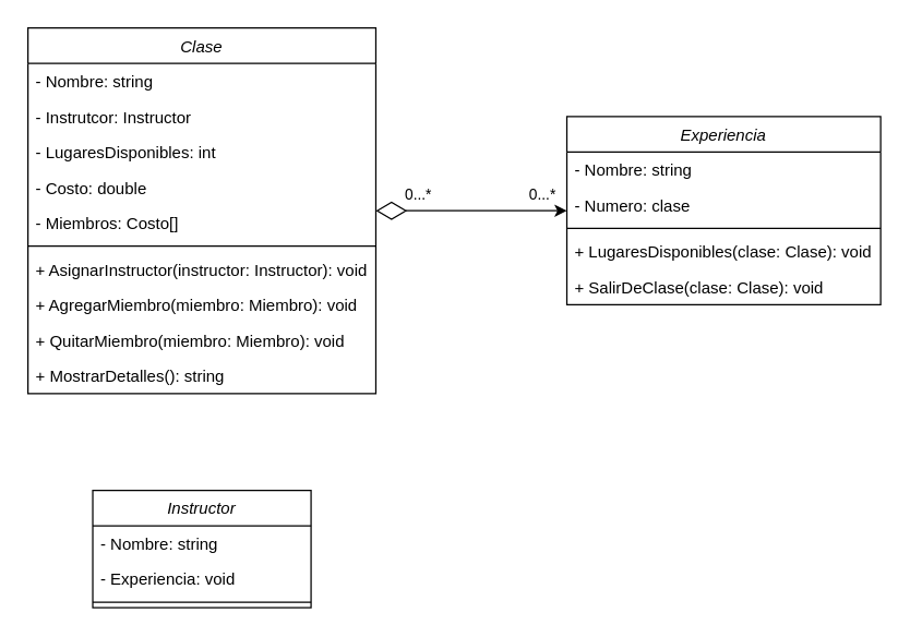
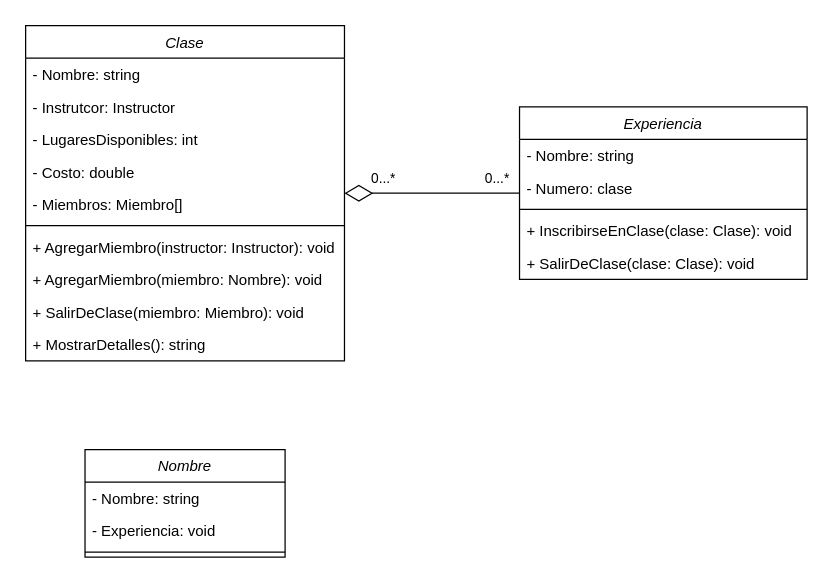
  <mxCell id="0" />
  <mxCell id="1" parent="0" />
  <mxCell id="2" value="Clase" style="swimlane;fontStyle=2;align=center;verticalAlign=top;childLayout=stackLayout;horizontal=1;startSize=26;horizontalStack=0;resizeParent=1;resizeLast=0;collapsible=1;marginBottom=0;rounded=0;shadow=0;strokeWidth=1;" parent="1" vertex="1"><mxGeometry x="20" y="20" width="255" height="268" as="geometry"><mxRectangle x="230" y="140" width="160" height="26" as="alternateBounds" /></mxGeometry></mxCell>
  <mxCell id="3" value="- Nombre: string" style="text;align=left;verticalAlign=top;spacingLeft=4;spacingRight=4;overflow=hidden;rotatable=0;points=[[0,0.5],[1,0.5]];portConstraint=eastwest;" vertex="1" parent="2"><mxGeometry y="26" width="255" height="26" as="geometry" /></mxCell>
  <mxCell id="4" value="- Instrutcor: Instructor" style="text;align=left;verticalAlign=top;spacingLeft=4;spacingRight=4;overflow=hidden;rotatable=0;points=[[0,0.5],[1,0.5]];portConstraint=eastwest;" parent="2" vertex="1"><mxGeometry y="52" width="255" height="26" as="geometry" /></mxCell>
  <mxCell id="5" value="- LugaresDisponibles: int" style="text;align=left;verticalAlign=top;spacingLeft=4;spacingRight=4;overflow=hidden;rotatable=0;points=[[0,0.5],[1,0.5]];portConstraint=eastwest;" vertex="1" parent="2"><mxGeometry y="78" width="255" height="26" as="geometry" /></mxCell>
  <mxCell id="6" value="- Costo: double" style="text;align=left;verticalAlign=top;spacingLeft=4;spacingRight=4;overflow=hidden;rotatable=0;points=[[0,0.5],[1,0.5]];portConstraint=eastwest;" vertex="1" parent="2"><mxGeometry y="104" width="255" height="26" as="geometry" /></mxCell>
- <mxCell id="7" value="- Miembros: Costo[]" style="text;align=left;verticalAlign=top;spacingLeft=4;spacingRight=4;overflow=hidden;rotatable=0;points=[[0,0.5],[1,0.5]];portConstraint=eastwest;" vertex="1" parent="2"><mxGeometry y="130" width="255" height="26" as="geometry" /></mxCell>
+ <mxCell id="7" value="- Miembros: Miembro[]" style="text;align=left;verticalAlign=top;spacingLeft=4;spacingRight=4;overflow=hidden;rotatable=0;points=[[0,0.5],[1,0.5]];portConstraint=eastwest;" vertex="1" parent="2"><mxGeometry y="130" width="255" height="26" as="geometry" /></mxCell>
  <mxCell id="8" value="" style="line;html=1;strokeWidth=1;align=left;verticalAlign=middle;spacingTop=-1;spacingLeft=3;spacingRight=3;rotatable=0;labelPosition=right;points=[];portConstraint=eastwest;" parent="2" vertex="1"><mxGeometry y="156" width="255" height="8" as="geometry" /></mxCell>
- <mxCell id="9" value="+ AsignarInstructor(instructor: Instructor): void" style="text;align=left;verticalAlign=top;spacingLeft=4;spacingRight=4;overflow=hidden;rotatable=0;points=[[0,0.5],[1,0.5]];portConstraint=eastwest;" parent="2" vertex="1"><mxGeometry y="164" width="255" height="26" as="geometry" /></mxCell>
- <mxCell id="10" value="+ AgregarMiembro(miembro: Miembro): void" style="text;align=left;verticalAlign=top;spacingLeft=4;spacingRight=4;overflow=hidden;rotatable=0;points=[[0,0.5],[1,0.5]];portConstraint=eastwest;" vertex="1" parent="2"><mxGeometry y="190" width="255" height="26" as="geometry" /></mxCell>
- <mxCell id="11" value="+ QuitarMiembro(miembro: Miembro): void" style="text;align=left;verticalAlign=top;spacingLeft=4;spacingRight=4;overflow=hidden;rotatable=0;points=[[0,0.5],[1,0.5]];portConstraint=eastwest;" vertex="1" parent="2"><mxGeometry y="216" width="255" height="26" as="geometry" /></mxCell>
+ <mxCell id="9" value="+ AgregarMiembro(instructor: Instructor): void" style="text;align=left;verticalAlign=top;spacingLeft=4;spacingRight=4;overflow=hidden;rotatable=0;points=[[0,0.5],[1,0.5]];portConstraint=eastwest;" parent="2" vertex="1"><mxGeometry y="164" width="255" height="26" as="geometry" /></mxCell>
+ <mxCell id="10" value="+ AgregarMiembro(miembro: Nombre): void" style="text;align=left;verticalAlign=top;spacingLeft=4;spacingRight=4;overflow=hidden;rotatable=0;points=[[0,0.5],[1,0.5]];portConstraint=eastwest;" vertex="1" parent="2"><mxGeometry y="190" width="255" height="26" as="geometry" /></mxCell>
+ <mxCell id="11" value="+ SalirDeClase(miembro: Miembro): void" style="text;align=left;verticalAlign=top;spacingLeft=4;spacingRight=4;overflow=hidden;rotatable=0;points=[[0,0.5],[1,0.5]];portConstraint=eastwest;" vertex="1" parent="2"><mxGeometry y="216" width="255" height="26" as="geometry" /></mxCell>
  <mxCell id="12" value="+ MostrarDetalles(): string" style="text;align=left;verticalAlign=top;spacingLeft=4;spacingRight=4;overflow=hidden;rotatable=0;points=[[0,0.5],[1,0.5]];portConstraint=eastwest;" vertex="1" parent="2"><mxGeometry y="242" width="255" height="26" as="geometry" /></mxCell>
- <mxCell id="13" value="Instructor" style="swimlane;fontStyle=2;align=center;verticalAlign=top;childLayout=stackLayout;horizontal=1;startSize=26;horizontalStack=0;resizeParent=1;resizeLast=0;collapsible=1;marginBottom=0;rounded=0;shadow=0;strokeWidth=1;" vertex="1" parent="1"><mxGeometry x="67.5" y="359" width="160" height="86" as="geometry"><mxRectangle x="230" y="140" width="160" height="26" as="alternateBounds" /></mxGeometry></mxCell>
+ <mxCell id="13" value="Nombre" style="swimlane;fontStyle=2;align=center;verticalAlign=top;childLayout=stackLayout;horizontal=1;startSize=26;horizontalStack=0;resizeParent=1;resizeLast=0;collapsible=1;marginBottom=0;rounded=0;shadow=0;strokeWidth=1;" vertex="1" parent="1"><mxGeometry x="67.5" y="359" width="160" height="86" as="geometry"><mxRectangle x="230" y="140" width="160" height="26" as="alternateBounds" /></mxGeometry></mxCell>
  <mxCell id="14" value="- Nombre: string" style="text;align=left;verticalAlign=top;spacingLeft=4;spacingRight=4;overflow=hidden;rotatable=0;points=[[0,0.5],[1,0.5]];portConstraint=eastwest;" vertex="1" parent="13"><mxGeometry y="26" width="160" height="26" as="geometry" /></mxCell>
  <mxCell id="15" value="- Experiencia: void" style="text;align=left;verticalAlign=top;spacingLeft=4;spacingRight=4;overflow=hidden;rotatable=0;points=[[0,0.5],[1,0.5]];portConstraint=eastwest;" vertex="1" parent="13"><mxGeometry y="52" width="160" height="26" as="geometry" /></mxCell>
  <mxCell id="16" value="" style="line;html=1;strokeWidth=1;align=left;verticalAlign=middle;spacingTop=-1;spacingLeft=3;spacingRight=3;rotatable=0;labelPosition=right;points=[];portConstraint=eastwest;" vertex="1" parent="13"><mxGeometry y="78" width="160" height="8" as="geometry" /></mxCell>
  <mxCell id="17" value="Experiencia" style="swimlane;fontStyle=2;align=center;verticalAlign=top;childLayout=stackLayout;horizontal=1;startSize=26;horizontalStack=0;resizeParent=1;resizeLast=0;collapsible=1;marginBottom=0;rounded=0;shadow=0;strokeWidth=1;" vertex="1" parent="1"><mxGeometry x="415" y="85" width="230" height="138" as="geometry"><mxRectangle x="230" y="140" width="160" height="26" as="alternateBounds" /></mxGeometry></mxCell>
  <mxCell id="18" value="- Nombre: string" style="text;align=left;verticalAlign=top;spacingLeft=4;spacingRight=4;overflow=hidden;rotatable=0;points=[[0,0.5],[1,0.5]];portConstraint=eastwest;" vertex="1" parent="17"><mxGeometry y="26" width="230" height="26" as="geometry" /></mxCell>
  <mxCell id="19" value="- Numero: clase" style="text;align=left;verticalAlign=top;spacingLeft=4;spacingRight=4;overflow=hidden;rotatable=0;points=[[0,0.5],[1,0.5]];portConstraint=eastwest;" vertex="1" parent="17"><mxGeometry y="52" width="230" height="26" as="geometry" /></mxCell>
  <mxCell id="20" value="" style="line;html=1;strokeWidth=1;align=left;verticalAlign=middle;spacingTop=-1;spacingLeft=3;spacingRight=3;rotatable=0;labelPosition=right;points=[];portConstraint=eastwest;" vertex="1" parent="17"><mxGeometry y="78" width="230" height="8" as="geometry" /></mxCell>
- <mxCell id="21" value="+ LugaresDisponibles(clase: Clase): void" style="text;align=left;verticalAlign=top;spacingLeft=4;spacingRight=4;overflow=hidden;rotatable=0;points=[[0,0.5],[1,0.5]];portConstraint=eastwest;" vertex="1" parent="17"><mxGeometry y="86" width="230" height="26" as="geometry" /></mxCell>
+ <mxCell id="21" value="+ InscribirseEnClase(clase: Clase): void" style="text;align=left;verticalAlign=top;spacingLeft=4;spacingRight=4;overflow=hidden;rotatable=0;points=[[0,0.5],[1,0.5]];portConstraint=eastwest;" vertex="1" parent="17"><mxGeometry y="86" width="230" height="26" as="geometry" /></mxCell>
  <mxCell id="22" value="+ SalirDeClase(clase: Clase): void" style="text;align=left;verticalAlign=top;spacingLeft=4;spacingRight=4;overflow=hidden;rotatable=0;points=[[0,0.5],[1,0.5]];portConstraint=eastwest;" vertex="1" parent="17"><mxGeometry y="112" width="230" height="26" as="geometry" /></mxCell>
- <mxCell id="23" value="" style="endArrow=classic;html=1;rounded=0;startArrow=diamondThin;startFill=0;startSize=20;" edge="1" parent="1" source="2" target="17"><mxGeometry width="50" height="50" relative="1" as="geometry"><mxPoint x="255" y="159" as="sourcePoint" /><mxPoint x="305" y="109" as="targetPoint" /></mxGeometry></mxCell>
+ <mxCell id="23" value="" style="endArrow=none;html=1;rounded=0;startArrow=diamondThin;startFill=0;startSize=20;" edge="1" parent="1" source="2" target="17"><mxGeometry width="50" height="50" relative="1" as="geometry"><mxPoint x="255" y="159" as="sourcePoint" /><mxPoint x="305" y="109" as="targetPoint" /></mxGeometry></mxCell>
  <mxCell id="24" value="0...*" style="edgeLabel;html=1;align=center;verticalAlign=middle;resizable=0;points=[];" vertex="1" connectable="0" parent="23"><mxGeometry x="0.6" relative="1" as="geometry"><mxPoint x="9" y="-13" as="offset" /></mxGeometry></mxCell>
  <mxCell id="25" value="0...*" style="edgeLabel;html=1;align=center;verticalAlign=middle;resizable=0;points=[];" vertex="1" connectable="0" parent="23"><mxGeometry x="-0.689" y="-3" relative="1" as="geometry"><mxPoint x="8" y="-16" as="offset" /></mxGeometry></mxCell>
